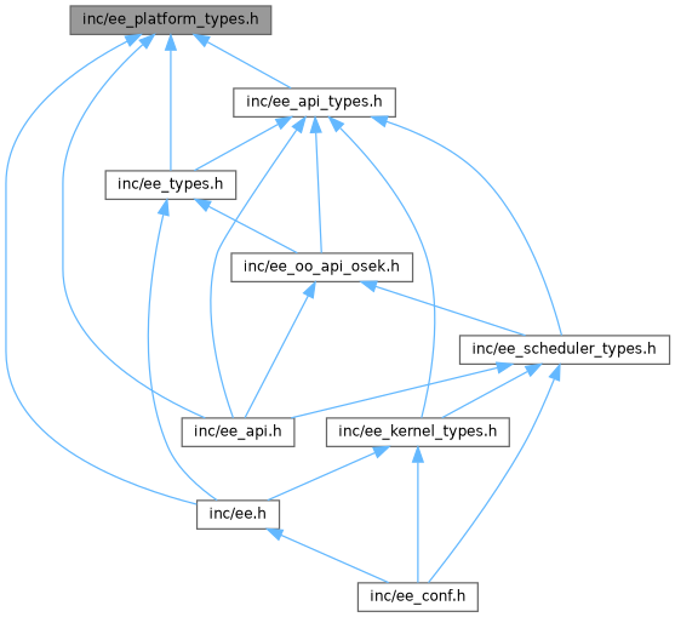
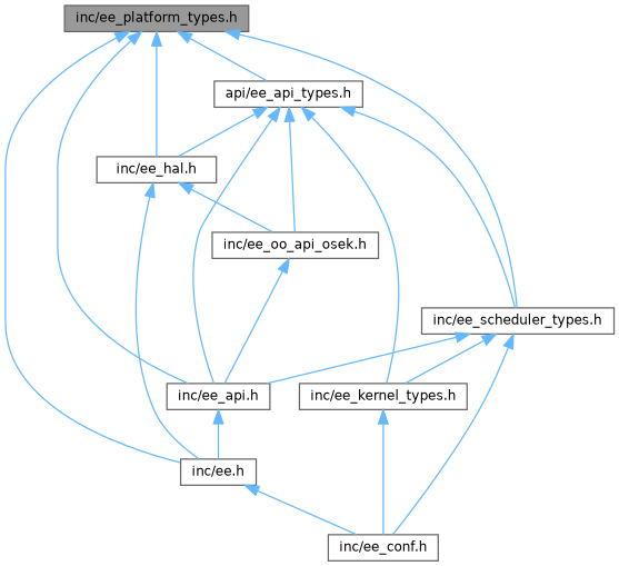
  digraph {
    node [color=grey40 fillcolor=white fontname=Helvetica fontsize=10 shape=box style=filled]
    edge [color=steelblue1 dir=back fontname=Helvetica fontsize=10 labelfontname=Helvetica labelfontsize=10 style=solid]
    n1 [color=gray40 fillcolor=grey60 fontcolor=black height=0.2 label="inc/ee_platform_types.h" width=0.4]
    n2 [height=0.2 label="inc/ee.h" width=0.4]
    n3 [height=0.2 label="inc/ee_api.h" width=0.4]
-   n4 [height=0.2 label="inc/ee_api_types.h" width=0.4]
-   n5 [height=0.2 label="inc/ee_types.h" width=0.4]
+   n4 [height=0.2 label="api/ee_api_types.h" width=0.4]
+   n5 [height=0.2 label="inc/ee_hal.h" width=0.4]
    n6 [height=0.2 label="inc/ee_scheduler_types.h" width=0.4]
    n7 [height=0.2 label="inc/ee_conf.h" width=0.4]
    n8 [height=0.2 label="inc/ee_oo_api_osek.h" width=0.4]
    n9 [height=0.2 label="inc/ee_kernel_types.h" width=0.4]
    n1 -> n2
    n1 -> n3
    n1 -> n4
    n1 -> n5
-   n8 -> n6
+   n1 -> n6
    n2 -> n7
-   n9 -> n2
+   n3 -> n2
    n4 -> n3
    n4 -> n5
    n4 -> n6
    n4 -> n8
    n4 -> n9
    n5 -> n2
    n5 -> n8
    n6 -> n3
    n6 -> n7
    n6 -> n9
    n8 -> n3
    n9 -> n7
  }
